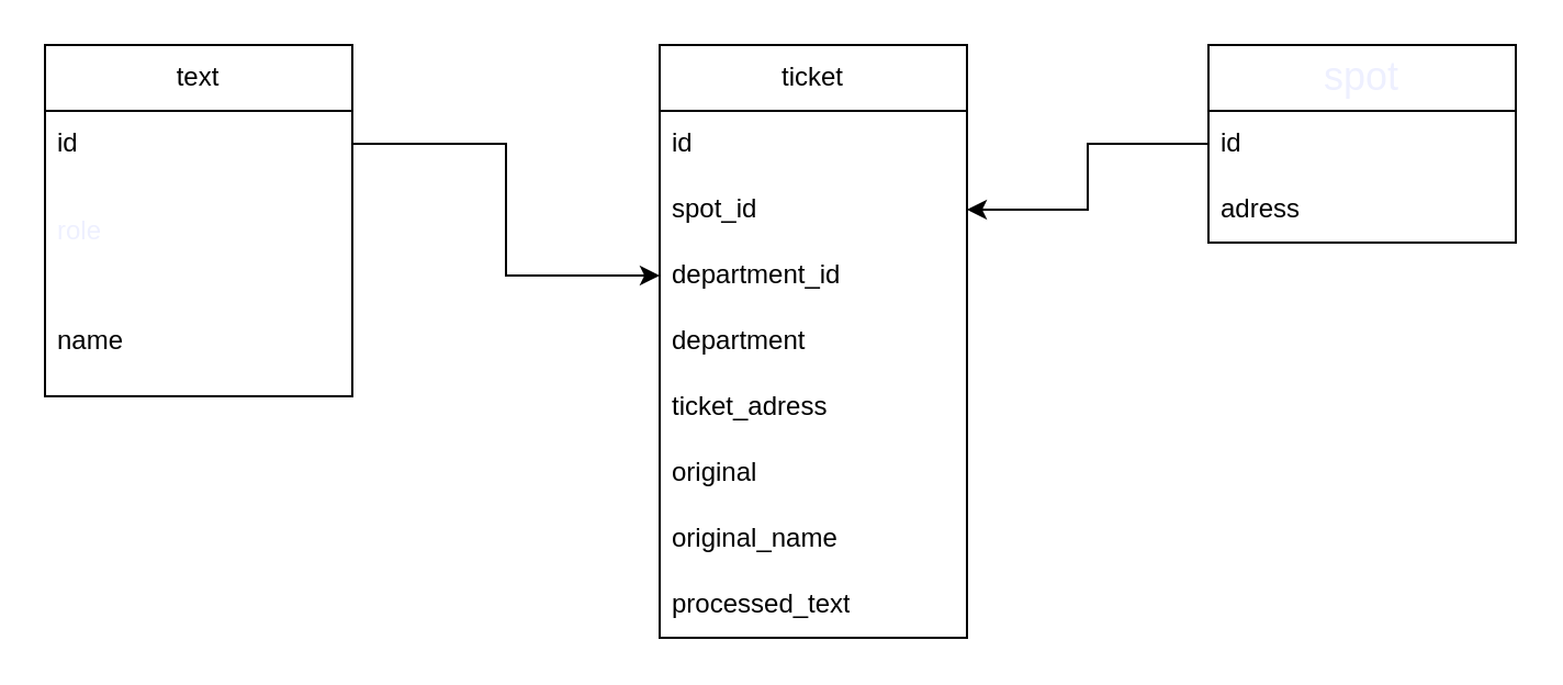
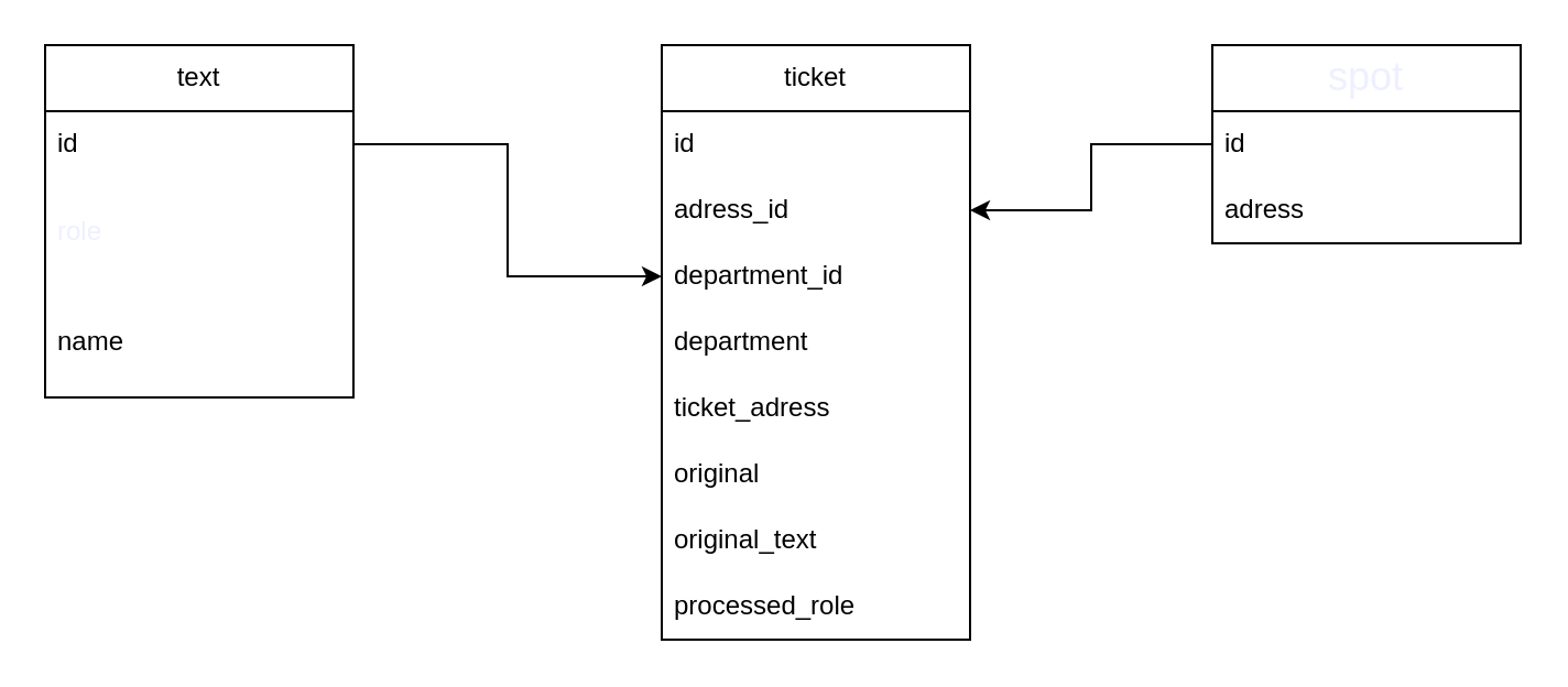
  <mxCell id="0" />
  <mxCell id="1" parent="0" />
  <mxCell id="2" value="&lt;div&gt;text&lt;/div&gt;" style="swimlane;fontStyle=0;childLayout=stackLayout;horizontal=1;startSize=30;horizontalStack=0;resizeParent=1;resizeParentMax=0;resizeLast=0;collapsible=1;marginBottom=0;whiteSpace=wrap;html=1;" vertex="1" parent="1"><mxGeometry x="20" y="20" width="140" height="160" as="geometry"><mxRectangle x="210" y="170" width="90" height="40" as="alternateBounds" /></mxGeometry></mxCell>
  <mxCell id="3" value="id" style="text;strokeColor=none;fillColor=none;align=left;verticalAlign=middle;spacingLeft=4;spacingRight=4;overflow=hidden;points=[[0,0.5],[1,0.5]];portConstraint=eastwest;rotatable=0;whiteSpace=wrap;html=1;" vertex="1" parent="2"><mxGeometry y="30" width="140" height="30" as="geometry" /></mxCell>
  <mxCell id="4" value="&lt;font style=&quot;color: light-dark(rgb(238, 240, 255), rgb(255, 255, 255)); font-size: 12px;&quot;&gt;role&lt;/font&gt;" style="text;strokeColor=none;fillColor=none;align=left;verticalAlign=middle;spacingLeft=4;spacingRight=4;overflow=hidden;points=[[0,0.5],[1,0.5]];portConstraint=eastwest;rotatable=0;whiteSpace=wrap;html=1;" vertex="1" parent="2"><mxGeometry y="60" width="140" height="50" as="geometry" /></mxCell>
  <mxCell id="5" value="name" style="text;strokeColor=none;fillColor=none;align=left;verticalAlign=middle;spacingLeft=4;spacingRight=4;overflow=hidden;points=[[0,0.5],[1,0.5]];portConstraint=eastwest;rotatable=0;whiteSpace=wrap;html=1;" vertex="1" parent="2"><mxGeometry y="110" width="140" height="50" as="geometry" /></mxCell>
  <mxCell id="6" value="&lt;div&gt;&lt;span style=&quot;font-family: &amp;quot;Google Sans&amp;quot;, Arial, sans-serif; font-size: 18px; text-align: start;&quot;&gt;&lt;font style=&quot;color: light-dark(rgb(238, 240, 255), rgb(255, 255, 255));&quot;&gt;spot&lt;/font&gt;&lt;/span&gt;&lt;/div&gt;" style="swimlane;fontStyle=0;childLayout=stackLayout;horizontal=1;startSize=30;horizontalStack=0;resizeParent=1;resizeParentMax=0;resizeLast=0;collapsible=1;marginBottom=0;whiteSpace=wrap;html=1;" vertex="1" parent="1"><mxGeometry x="550" y="20" width="140" height="90" as="geometry"><mxRectangle x="210" y="170" width="90" height="40" as="alternateBounds" /></mxGeometry></mxCell>
  <mxCell id="7" value="id" style="text;strokeColor=none;fillColor=none;align=left;verticalAlign=middle;spacingLeft=4;spacingRight=4;overflow=hidden;points=[[0,0.5],[1,0.5]];portConstraint=eastwest;rotatable=0;whiteSpace=wrap;html=1;" vertex="1" parent="6"><mxGeometry y="30" width="140" height="30" as="geometry" /></mxCell>
  <mxCell id="8" value="adress" style="text;strokeColor=none;fillColor=none;align=left;verticalAlign=middle;spacingLeft=4;spacingRight=4;overflow=hidden;points=[[0,0.5],[1,0.5]];portConstraint=eastwest;rotatable=0;whiteSpace=wrap;html=1;" vertex="1" parent="6"><mxGeometry y="60" width="140" height="30" as="geometry" /></mxCell>
  <mxCell id="9" value="ticket" style="swimlane;fontStyle=0;childLayout=stackLayout;horizontal=1;startSize=30;horizontalStack=0;resizeParent=1;resizeParentMax=0;resizeLast=0;collapsible=1;marginBottom=0;whiteSpace=wrap;html=1;" vertex="1" parent="1"><mxGeometry x="300" y="20" width="140" height="270" as="geometry" /></mxCell>
  <mxCell id="10" value="id" style="text;strokeColor=none;fillColor=none;align=left;verticalAlign=middle;spacingLeft=4;spacingRight=4;overflow=hidden;points=[[0,0.5],[1,0.5]];portConstraint=eastwest;rotatable=0;whiteSpace=wrap;html=1;" vertex="1" parent="9"><mxGeometry y="30" width="140" height="30" as="geometry" /></mxCell>
- <mxCell id="11" value="spot_id" style="text;strokeColor=none;fillColor=none;align=left;verticalAlign=middle;spacingLeft=4;spacingRight=4;overflow=hidden;points=[[0,0.5],[1,0.5]];portConstraint=eastwest;rotatable=0;whiteSpace=wrap;html=1;" vertex="1" parent="9"><mxGeometry y="60" width="140" height="30" as="geometry" /></mxCell>
+ <mxCell id="11" value="adress_id" style="text;strokeColor=none;fillColor=none;align=left;verticalAlign=middle;spacingLeft=4;spacingRight=4;overflow=hidden;points=[[0,0.5],[1,0.5]];portConstraint=eastwest;rotatable=0;whiteSpace=wrap;html=1;" vertex="1" parent="9"><mxGeometry y="60" width="140" height="30" as="geometry" /></mxCell>
  <mxCell id="12" value="department_id" style="text;strokeColor=none;fillColor=none;align=left;verticalAlign=middle;spacingLeft=4;spacingRight=4;overflow=hidden;points=[[0,0.5],[1,0.5]];portConstraint=eastwest;rotatable=0;whiteSpace=wrap;html=1;" vertex="1" parent="9"><mxGeometry y="90" width="140" height="30" as="geometry" /></mxCell>
  <mxCell id="13" value="department" style="text;strokeColor=none;fillColor=none;align=left;verticalAlign=middle;spacingLeft=4;spacingRight=4;overflow=hidden;points=[[0,0.5],[1,0.5]];portConstraint=eastwest;rotatable=0;whiteSpace=wrap;html=1;" vertex="1" parent="9"><mxGeometry y="120" width="140" height="30" as="geometry" /></mxCell>
  <mxCell id="14" value="ticket_adress" style="text;strokeColor=none;fillColor=none;align=left;verticalAlign=middle;spacingLeft=4;spacingRight=4;overflow=hidden;points=[[0,0.5],[1,0.5]];portConstraint=eastwest;rotatable=0;whiteSpace=wrap;html=1;" vertex="1" parent="9"><mxGeometry y="150" width="140" height="30" as="geometry" /></mxCell>
  <mxCell id="15" value="original" style="text;strokeColor=none;fillColor=none;align=left;verticalAlign=middle;spacingLeft=4;spacingRight=4;overflow=hidden;points=[[0,0.5],[1,0.5]];portConstraint=eastwest;rotatable=0;whiteSpace=wrap;html=1;" vertex="1" parent="9"><mxGeometry y="180" width="140" height="30" as="geometry" /></mxCell>
- <mxCell id="16" value="original_name" style="text;strokeColor=none;fillColor=none;align=left;verticalAlign=middle;spacingLeft=4;spacingRight=4;overflow=hidden;points=[[0,0.5],[1,0.5]];portConstraint=eastwest;rotatable=0;whiteSpace=wrap;html=1;" vertex="1" parent="9"><mxGeometry y="210" width="140" height="30" as="geometry" /></mxCell>
- <mxCell id="17" value="processed_text" style="text;strokeColor=none;fillColor=none;align=left;verticalAlign=middle;spacingLeft=4;spacingRight=4;overflow=hidden;points=[[0,0.5],[1,0.5]];portConstraint=eastwest;rotatable=0;whiteSpace=wrap;html=1;" vertex="1" parent="9"><mxGeometry y="240" width="140" height="30" as="geometry" /></mxCell>
+ <mxCell id="16" value="original_text" style="text;strokeColor=none;fillColor=none;align=left;verticalAlign=middle;spacingLeft=4;spacingRight=4;overflow=hidden;points=[[0,0.5],[1,0.5]];portConstraint=eastwest;rotatable=0;whiteSpace=wrap;html=1;" vertex="1" parent="9"><mxGeometry y="210" width="140" height="30" as="geometry" /></mxCell>
+ <mxCell id="17" value="processed_role" style="text;strokeColor=none;fillColor=none;align=left;verticalAlign=middle;spacingLeft=4;spacingRight=4;overflow=hidden;points=[[0,0.5],[1,0.5]];portConstraint=eastwest;rotatable=0;whiteSpace=wrap;html=1;" vertex="1" parent="9"><mxGeometry y="240" width="140" height="30" as="geometry" /></mxCell>
  <mxCell id="18" style="edgeStyle=orthogonalEdgeStyle;rounded=0;orthogonalLoop=1;jettySize=auto;html=1;exitX=0;exitY=0.5;exitDx=0;exitDy=0;entryX=1;entryY=0.5;entryDx=0;entryDy=0;" edge="1" parent="1" source="7" target="11"><mxGeometry relative="1" as="geometry" /></mxCell>
  <mxCell id="19" style="edgeStyle=orthogonalEdgeStyle;rounded=0;orthogonalLoop=1;jettySize=auto;html=1;entryX=0;entryY=0.5;entryDx=0;entryDy=0;" edge="1" parent="1" source="3" target="12"><mxGeometry relative="1" as="geometry" /></mxCell>
